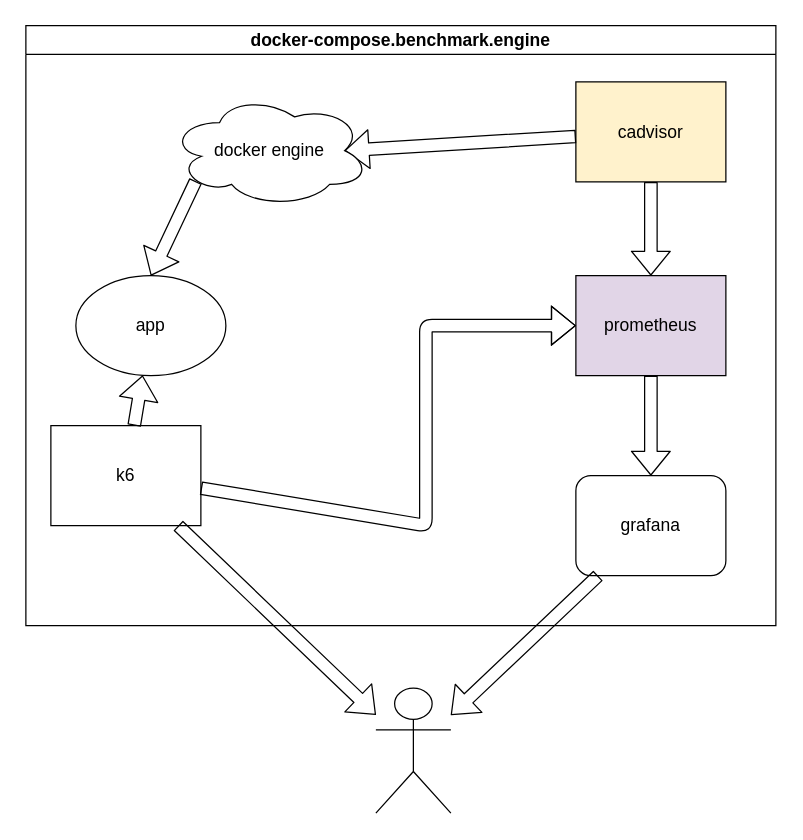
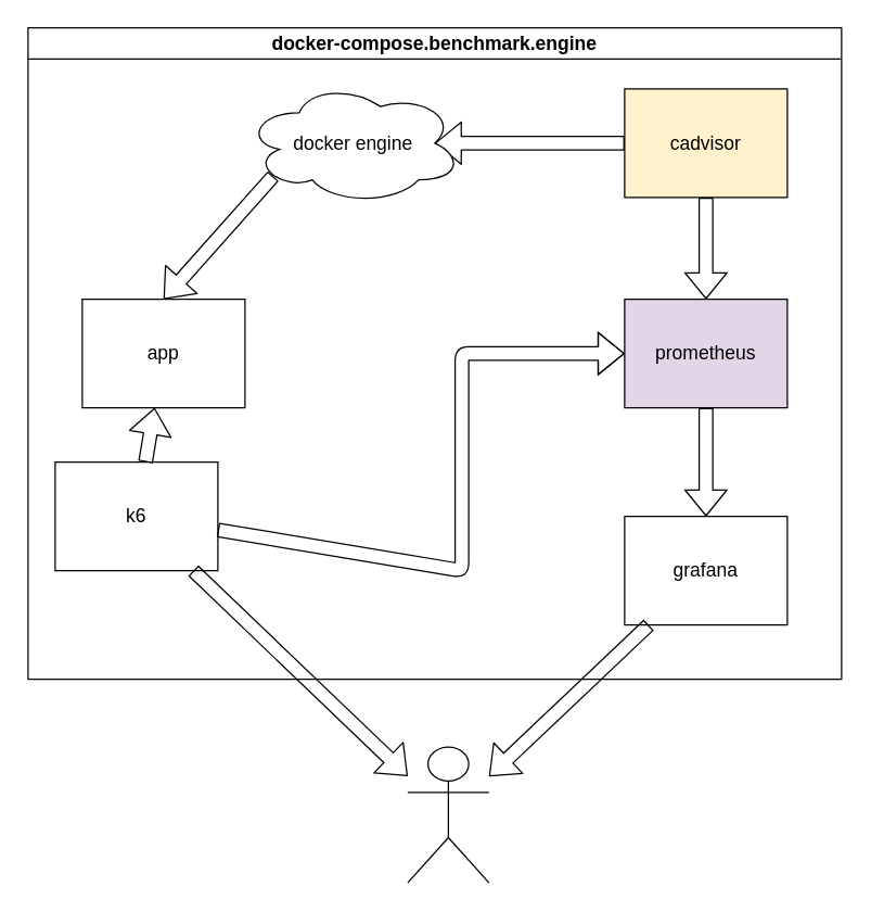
  <mxCell id="0" />
  <mxCell id="1" parent="0" />
  <mxCell id="2" value="docker-compose.benchmark.engine" style="swimlane;whiteSpace=wrap;html=1;fontSize=14;" parent="1" vertex="1"><mxGeometry x="20" y="20" width="600" height="480" as="geometry" /></mxCell>
- <mxCell id="3" value="app" style="ellipse;whiteSpace=wrap;html=1;fontSize=14;" parent="2" vertex="1"><mxGeometry x="40" y="200" width="120" height="80" as="geometry" /></mxCell>
+ <mxCell id="3" value="app" style="rounded=0;whiteSpace=wrap;html=1;fontSize=14;" parent="2" vertex="1"><mxGeometry x="40" y="200" width="120" height="80" as="geometry" /></mxCell>
  <mxCell id="4" value="cadvisor" style="rounded=0;whiteSpace=wrap;html=1;fontSize=14;fillColor=#fff2cc;" parent="2" vertex="1"><mxGeometry x="440" y="45" width="120" height="80" as="geometry" /></mxCell>
  <mxCell id="5" value="" style="shape=flexArrow;endArrow=classic;html=1;fontSize=14;entryX=0.875;entryY=0.5;entryDx=0;entryDy=0;entryPerimeter=0;" parent="2" source="4" target="6" edge="1"><mxGeometry width="50" height="50" relative="1" as="geometry"><mxPoint x="440" y="580" as="sourcePoint" /><mxPoint x="490" y="530" as="targetPoint" /></mxGeometry></mxCell>
- <mxCell id="6" value="docker engine" style="ellipse;shape=cloud;whiteSpace=wrap;html=1;fontSize=14;" parent="2" vertex="1"><mxGeometry x="115" y="55" width="160" height="90" as="geometry" /></mxCell>
+ <mxCell id="6" value="docker engine" style="ellipse;shape=cloud;whiteSpace=wrap;html=1;fontSize=14;" parent="2" vertex="1"><mxGeometry x="160" y="40" width="160" height="90" as="geometry" /></mxCell>
  <mxCell id="7" value="" style="shape=flexArrow;endArrow=classic;html=1;fontSize=14;entryX=0.5;entryY=0;entryDx=0;entryDy=0;exitX=0.13;exitY=0.77;exitDx=0;exitDy=0;exitPerimeter=0;" parent="2" source="6" target="3" edge="1"><mxGeometry width="50" height="50" relative="1" as="geometry"><mxPoint x="313.25" y="258" as="sourcePoint" /><mxPoint x="250" y="170" as="targetPoint" /></mxGeometry></mxCell>
  <mxCell id="8" value="prometheus" style="rounded=0;whiteSpace=wrap;html=1;fontSize=14;fillColor=#e1d5e7;" parent="2" vertex="1"><mxGeometry x="440" y="200" width="120" height="80" as="geometry" /></mxCell>
  <mxCell id="9" value="" style="shape=flexArrow;endArrow=classic;html=1;fontSize=14;" parent="2" source="4" target="8" edge="1"><mxGeometry width="50" height="50" relative="1" as="geometry"><mxPoint x="440" y="420" as="sourcePoint" /><mxPoint x="490" y="370" as="targetPoint" /></mxGeometry></mxCell>
- <mxCell id="10" value="grafana" style="whiteSpace=wrap;html=1;fontSize=14;rounded=1;" parent="2" vertex="1"><mxGeometry x="440" y="360" width="120" height="80" as="geometry" /></mxCell>
+ <mxCell id="10" value="grafana" style="rounded=0;whiteSpace=wrap;html=1;fontSize=14;" parent="2" vertex="1"><mxGeometry x="440" y="360" width="120" height="80" as="geometry" /></mxCell>
  <mxCell id="11" value="" style="shape=flexArrow;endArrow=classic;html=1;fontSize=14;" parent="2" source="8" target="10" edge="1"><mxGeometry width="50" height="50" relative="1" as="geometry"><mxPoint x="440" y="420" as="sourcePoint" /><mxPoint x="490" y="370" as="targetPoint" /></mxGeometry></mxCell>
  <mxCell id="12" value="k6" style="rounded=0;whiteSpace=wrap;html=1;fontSize=14;" parent="2" vertex="1"><mxGeometry x="20" y="320" width="120" height="80" as="geometry" /></mxCell>
  <mxCell id="13" value="" style="shape=flexArrow;endArrow=classic;html=1;fontSize=14;" parent="2" source="12" target="3" edge="1"><mxGeometry width="50" height="50" relative="1" as="geometry"><mxPoint x="440" y="420" as="sourcePoint" /><mxPoint x="490" y="370" as="targetPoint" /></mxGeometry></mxCell>
  <mxCell id="14" value="" style="shape=flexArrow;endArrow=classic;html=1;" edge="1" parent="2" source="12" target="8"><mxGeometry width="50" height="50" relative="1" as="geometry"><mxPoint x="480" y="420" as="sourcePoint" /><mxPoint x="530" y="370" as="targetPoint" /><Array as="points"><mxPoint x="320" y="400" /><mxPoint x="320" y="240" /></Array></mxGeometry></mxCell>
  <mxCell id="15" value="" style="shape=flexArrow;endArrow=classic;html=1;fontSize=14;" parent="1" source="12" edge="1" target="17"><mxGeometry width="50" height="50" relative="1" as="geometry"><mxPoint x="460" y="440" as="sourcePoint" /><mxPoint x="230" y="590" as="targetPoint" /></mxGeometry></mxCell>
  <mxCell id="16" value="" style="shape=flexArrow;endArrow=classic;html=1;fontSize=14;" parent="1" source="10" edge="1" target="17"><mxGeometry width="50" height="50" relative="1" as="geometry"><mxPoint x="460" y="440" as="sourcePoint" /><mxPoint x="440" y="570" as="targetPoint" /></mxGeometry></mxCell>
  <mxCell id="17" value="" style="shape=umlActor;verticalLabelPosition=bottom;verticalAlign=top;html=1;outlineConnect=0;fontSize=14;" parent="1" vertex="1"><mxGeometry x="300" y="550" width="60" height="100" as="geometry" /></mxCell>
